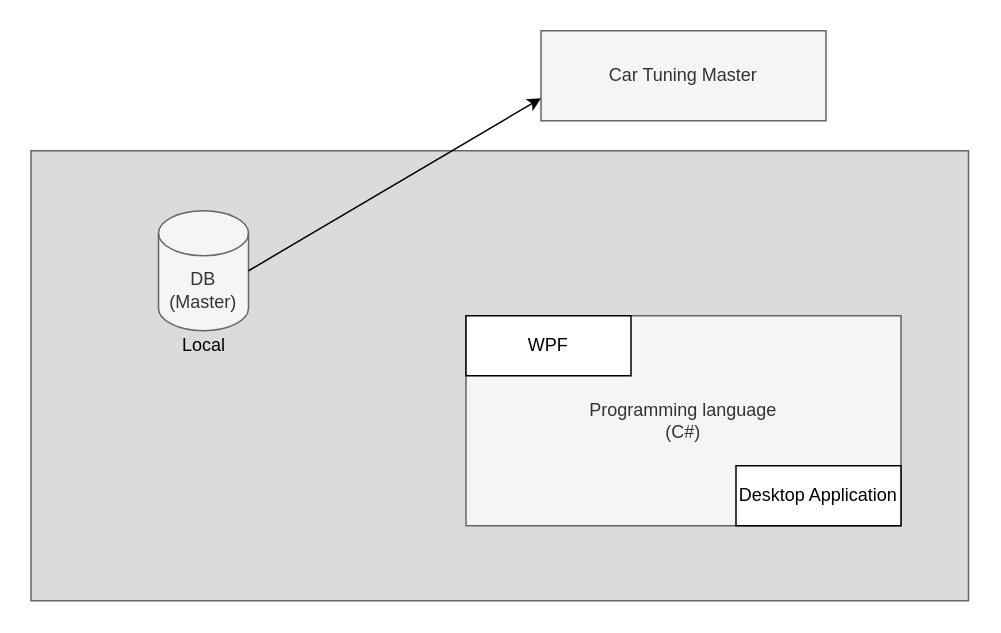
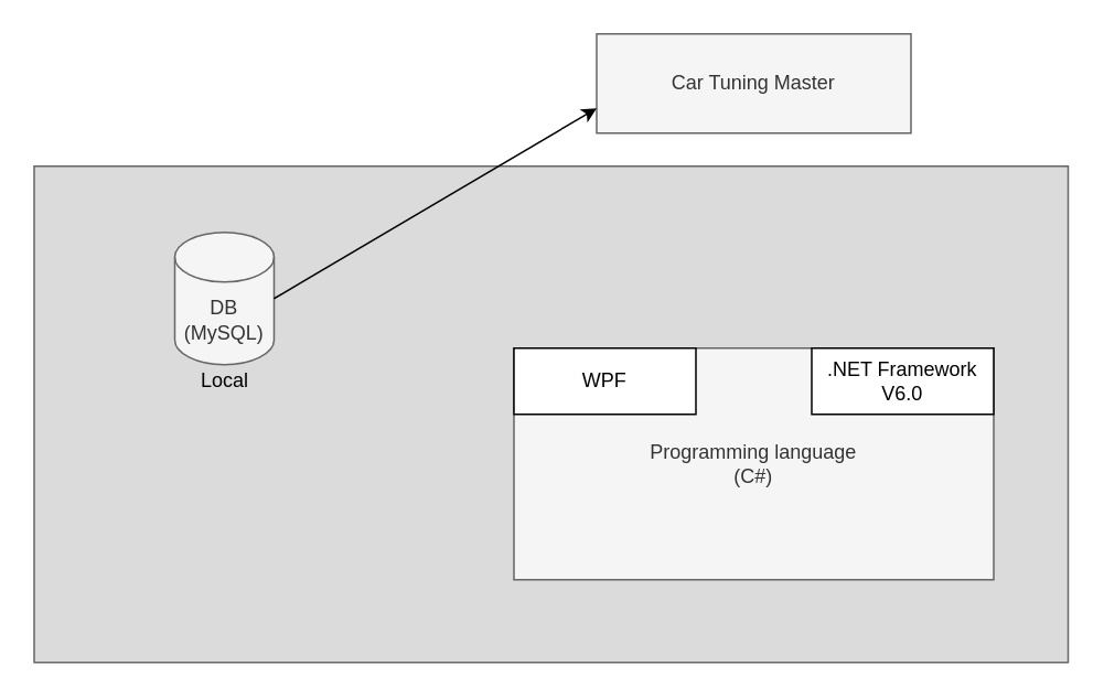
  <mxCell id="0" />
  <mxCell id="1" parent="0" />
  <mxCell id="2" value="" style="rounded=0;whiteSpace=wrap;html=1;fillColor=#DBDBDB;fontColor=#333333;strokeColor=#666666;" parent="1" vertex="1"><mxGeometry x="20" y="100" width="625" height="300" as="geometry" /></mxCell>
  <mxCell id="3" value="Programming language&lt;br&gt;(C#)" style="rounded=0;whiteSpace=wrap;html=1;fillColor=#f5f5f5;strokeColor=#666666;fontColor=#333333;" parent="1" vertex="1"><mxGeometry x="310" y="210" width="290" height="140" as="geometry" /></mxCell>
- <mxCell id="4" value="DB&lt;br&gt;(Master)" style="shape=cylinder3;whiteSpace=wrap;html=1;boundedLbl=1;backgroundOutline=1;size=15;fillColor=#f5f5f5;fontColor=#333333;strokeColor=#666666;" parent="1" vertex="1"><mxGeometry x="105" y="140" width="60" height="80" as="geometry" /></mxCell>
+ <mxCell id="4" value="DB&lt;br&gt;(MySQL)" style="shape=cylinder3;whiteSpace=wrap;html=1;boundedLbl=1;backgroundOutline=1;size=15;fillColor=#f5f5f5;fontColor=#333333;strokeColor=#666666;" parent="1" vertex="1"><mxGeometry x="105" y="140" width="60" height="80" as="geometry" /></mxCell>
  <mxCell id="5" value="WPF&lt;br&gt;" style="rounded=0;whiteSpace=wrap;html=1;" parent="1" vertex="1"><mxGeometry x="310" y="210" width="110" height="40" as="geometry" /></mxCell>
  <mxCell id="6" value="" style="endArrow=none;html=1;rounded=0;exitX=0;exitY=0.25;exitDx=0;exitDy=0;" parent="1" source="3" target="5" edge="1"><mxGeometry width="50" height="50" relative="1" as="geometry"><mxPoint x="225" y="430" as="sourcePoint" /><mxPoint x="211.615" y="195.5" as="targetPoint" /></mxGeometry></mxCell>
+ <mxCell id="7" value=".NET Framework V6.0" style="rounded=0;whiteSpace=wrap;html=1;" parent="1" vertex="1"><mxGeometry x="490" y="210" width="110" height="40" as="geometry" /></mxCell>
  <mxCell id="8" value="&lt;br&gt;" style="text;html=1;align=center;verticalAlign=middle;resizable=0;points=[];autosize=1;strokeColor=none;fillColor=none;" parent="1" vertex="1"><mxGeometry x="105" y="275" width="20" height="30" as="geometry" /></mxCell>
- <mxCell id="9" value="Desktop Application" style="rounded=0;whiteSpace=wrap;html=1;" parent="1" vertex="1"><mxGeometry x="490" y="310" width="110" height="40" as="geometry" /></mxCell>
  <mxCell id="10" value="Car Tuning Master" style="rounded=0;whiteSpace=wrap;html=1;fillColor=#f5f5f5;strokeColor=#666666;fontColor=#333333;" parent="1" vertex="1"><mxGeometry x="360" y="20" width="190" height="60" as="geometry" /></mxCell>
  <mxCell id="11" value="" style="endArrow=classic;html=1;rounded=0;entryX=0;entryY=0.75;entryDx=0;entryDy=0;exitX=1;exitY=0.5;exitDx=0;exitDy=0;exitPerimeter=0;" parent="1" source="4" target="10" edge="1"><mxGeometry width="50" height="50" relative="1" as="geometry"><mxPoint x="208.435" y="127.85" as="sourcePoint" /><mxPoint x="725" y="110" as="targetPoint" /></mxGeometry></mxCell>
  <mxCell id="12" value="Local" style="text;html=1;align=center;verticalAlign=middle;resizable=0;points=[];autosize=1;strokeColor=none;fillColor=none;" vertex="1" parent="1"><mxGeometry x="110" y="215" width="50" height="30" as="geometry" /></mxCell>
